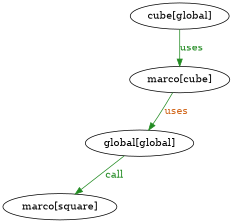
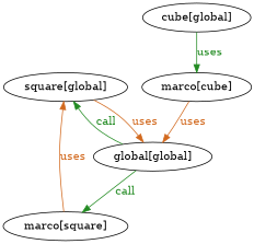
  digraph {
    edge [color=chocolate fontcolor=chocolate]
+   n1 [label="square[global]"]
    n2 [label="global[global]"]
    n3 [label="marco[square]"]
    n4 [label="cube[global]"]
    n5 [label="marco[cube]"]
+   n1 -> n2 [label=uses]
+   n2 -> n1 [color=forestgreen fontcolor=forestgreen label=call]
    n2 -> n3 [color=forestgreen fontcolor=forestgreen label=call]
+   n3 -> n1 [label=uses]
    n4 -> n5 [color=forestgreen fontcolor=forestgreen label=uses]
-   n5 -> n2 [color=forestgreen label=uses]
+   n5 -> n2 [label=uses]
  }
